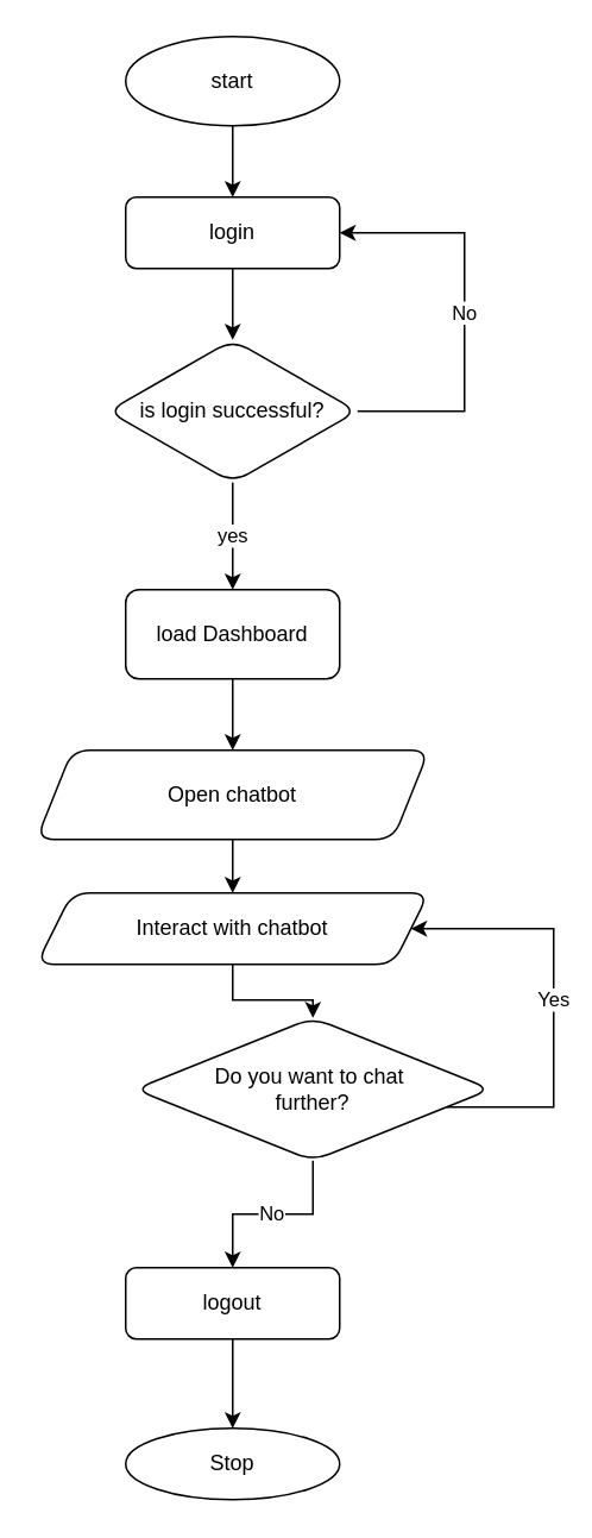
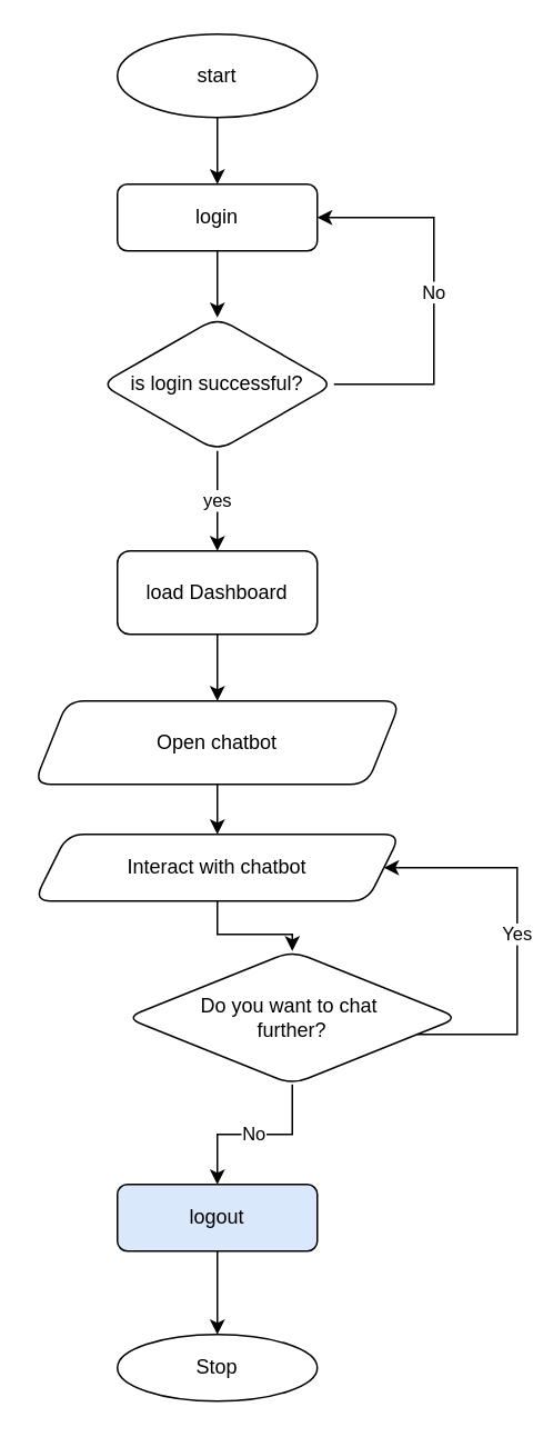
  <mxCell id="0" />
  <mxCell id="1" parent="0" />
  <mxCell id="2" value="" style="edgeStyle=orthogonalEdgeStyle;rounded=0;orthogonalLoop=1;jettySize=auto;html=1;" edge="1" parent="1" source="3" target="5"><mxGeometry relative="1" as="geometry" /></mxCell>
  <mxCell id="3" value="start" style="ellipse;whiteSpace=wrap;html=1;" vertex="1" parent="1"><mxGeometry x="70" y="20" width="120" height="50" as="geometry" /></mxCell>
  <mxCell id="4" value="" style="edgeStyle=orthogonalEdgeStyle;rounded=0;orthogonalLoop=1;jettySize=auto;html=1;" edge="1" parent="1" source="5" target="8"><mxGeometry relative="1" as="geometry" /></mxCell>
  <mxCell id="5" value="login" style="rounded=1;whiteSpace=wrap;html=1;" vertex="1" parent="1"><mxGeometry x="70" y="110" width="120" height="40" as="geometry" /></mxCell>
  <mxCell id="6" value="yes" style="edgeStyle=orthogonalEdgeStyle;rounded=0;orthogonalLoop=1;jettySize=auto;html=1;" edge="1" parent="1" source="8" target="10"><mxGeometry relative="1" as="geometry" /></mxCell>
  <mxCell id="7" value="No" style="edgeStyle=orthogonalEdgeStyle;rounded=0;orthogonalLoop=1;jettySize=auto;html=1;entryX=1;entryY=0.5;entryDx=0;entryDy=0;" edge="1" parent="1" source="8" target="5"><mxGeometry relative="1" as="geometry"><Array as="points"><mxPoint x="260" y="230" /><mxPoint x="260" y="130" /></Array></mxGeometry></mxCell>
  <mxCell id="8" value="is login successful?" style="rhombus;whiteSpace=wrap;html=1;rounded=1;" vertex="1" parent="1"><mxGeometry x="60" y="190" width="140" height="80" as="geometry" /></mxCell>
  <mxCell id="9" value="" style="edgeStyle=orthogonalEdgeStyle;rounded=0;orthogonalLoop=1;jettySize=auto;html=1;" edge="1" parent="1" source="10" target="12"><mxGeometry relative="1" as="geometry" /></mxCell>
  <mxCell id="10" value="load Dashboard" style="whiteSpace=wrap;html=1;rounded=1;" vertex="1" parent="1"><mxGeometry x="70" y="330" width="120" height="50" as="geometry" /></mxCell>
  <mxCell id="11" value="" style="edgeStyle=orthogonalEdgeStyle;rounded=0;orthogonalLoop=1;jettySize=auto;html=1;" edge="1" parent="1" source="12" target="14"><mxGeometry relative="1" as="geometry" /></mxCell>
  <mxCell id="12" value="Open chatbot" style="shape=parallelogram;perimeter=parallelogramPerimeter;whiteSpace=wrap;html=1;fixedSize=1;rounded=1;" vertex="1" parent="1"><mxGeometry x="20" y="420" width="220" height="50" as="geometry" /></mxCell>
  <mxCell id="13" value="" style="edgeStyle=orthogonalEdgeStyle;rounded=0;orthogonalLoop=1;jettySize=auto;html=1;" edge="1" parent="1" source="14" target="17"><mxGeometry relative="1" as="geometry" /></mxCell>
  <mxCell id="14" value="Interact with chatbot" style="shape=parallelogram;perimeter=parallelogramPerimeter;whiteSpace=wrap;html=1;fixedSize=1;rounded=1;" vertex="1" parent="1"><mxGeometry x="20" y="500" width="220" height="40" as="geometry" /></mxCell>
  <mxCell id="15" value="No" style="edgeStyle=orthogonalEdgeStyle;rounded=0;orthogonalLoop=1;jettySize=auto;html=1;" edge="1" parent="1" source="17" target="19"><mxGeometry relative="1" as="geometry" /></mxCell>
  <mxCell id="16" value="Yes" style="edgeStyle=orthogonalEdgeStyle;rounded=0;orthogonalLoop=1;jettySize=auto;html=1;entryX=1;entryY=0.5;entryDx=0;entryDy=0;" edge="1" parent="1" source="17" target="14"><mxGeometry relative="1" as="geometry"><Array as="points"><mxPoint x="310" y="620" /><mxPoint x="310" y="520" /></Array></mxGeometry></mxCell>
  <mxCell id="17" value="Do you want to chat&amp;nbsp;&lt;br&gt;further?" style="rhombus;whiteSpace=wrap;html=1;rounded=1;" vertex="1" parent="1"><mxGeometry x="75" y="570" width="200" height="80" as="geometry" /></mxCell>
  <mxCell id="18" value="" style="edgeStyle=orthogonalEdgeStyle;rounded=0;orthogonalLoop=1;jettySize=auto;html=1;" edge="1" parent="1" source="19" target="20"><mxGeometry relative="1" as="geometry" /></mxCell>
- <mxCell id="19" value="logout" style="rounded=1;whiteSpace=wrap;html=1;" vertex="1" parent="1"><mxGeometry x="70" y="710" width="120" height="40" as="geometry" /></mxCell>
+ <mxCell id="19" value="logout" style="rounded=1;whiteSpace=wrap;html=1;fillColor=#dae8fc;" vertex="1" parent="1"><mxGeometry x="70" y="710" width="120" height="40" as="geometry" /></mxCell>
  <mxCell id="20" value="Stop" style="ellipse;whiteSpace=wrap;html=1;rounded=1;" vertex="1" parent="1"><mxGeometry x="70" y="800" width="120" height="40" as="geometry" /></mxCell>
